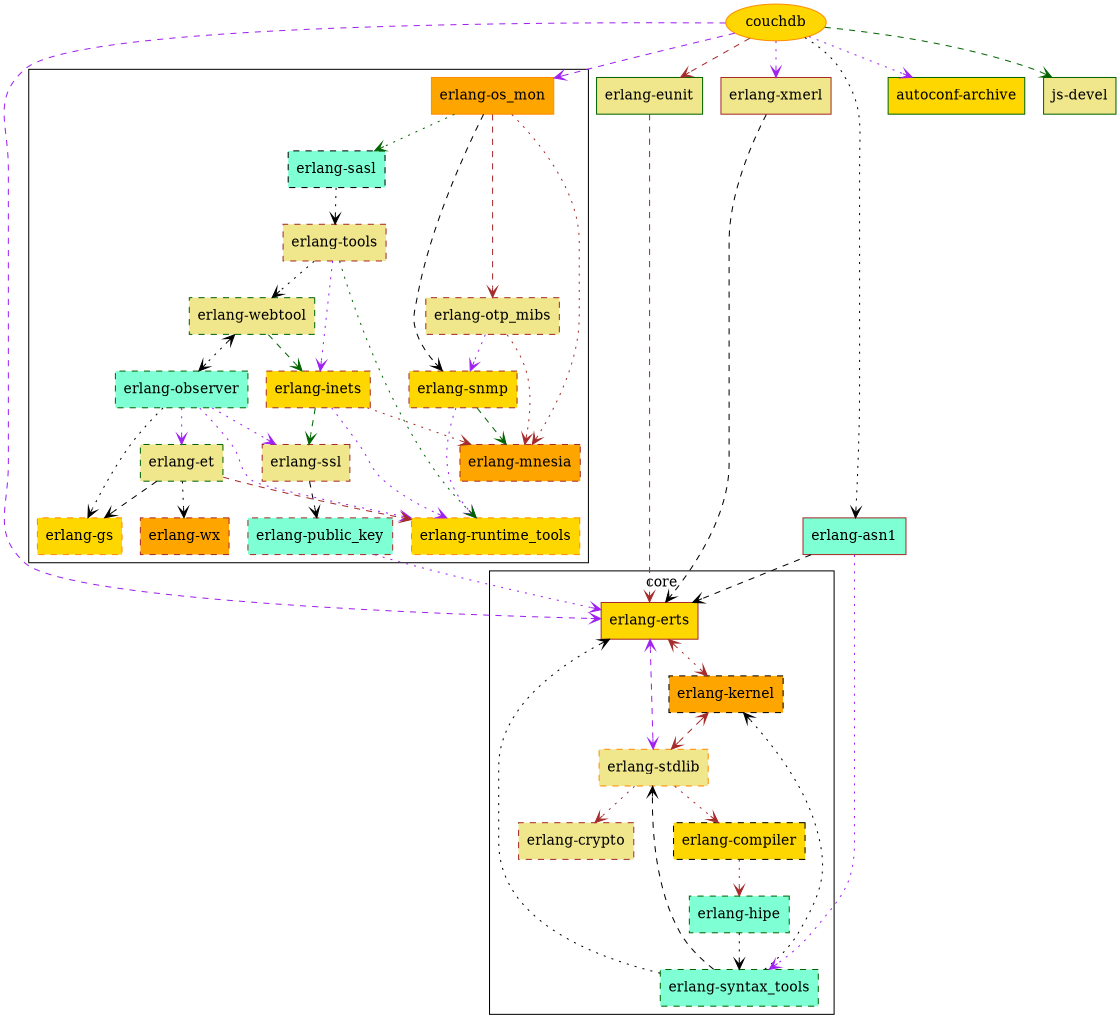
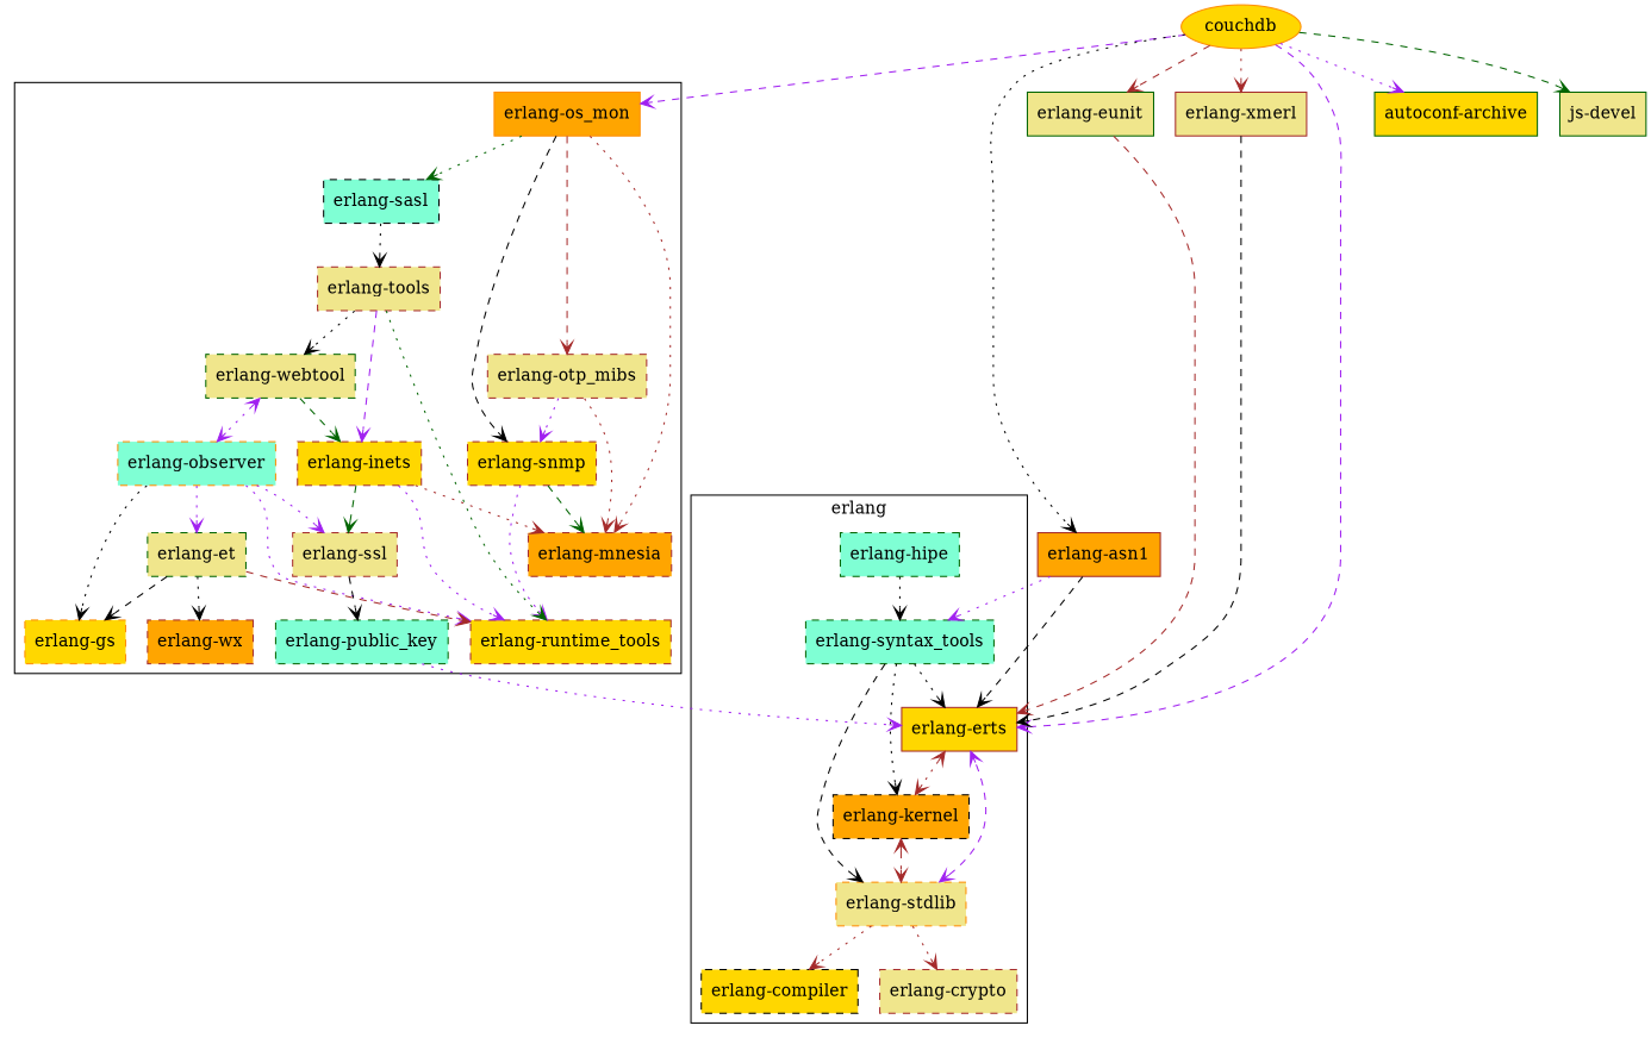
  digraph {
    compound=true
    node [color=brown fillcolor=khaki shape=box style="dashed,filled"]
    edge [arrowhead=open arrowtail=open color=black style=dotted]
    "erlang-erts" [fillcolor=gold style="solid,filled"]
    "erlang-kernel" [color=black fillcolor=orange]
    "erlang-stdlib" [color=darkorange]
    "erlang-compiler" [color=black fillcolor=gold]
    "erlang-crypto"
    "erlang-hipe" [color=darkgreen fillcolor=aquamarine]
    "erlang-syntax_tools" [color=darkgreen fillcolor=aquamarine]
    "erlang-os_mon" [color=darkorange fillcolor=orange style="solid,filled"]
    "erlang-mnesia" [fillcolor=orange]
    "erlang-snmp" [fillcolor=gold]
    "erlang-sasl" [color=black fillcolor=aquamarine]
    "erlang-otp_mibs"
-   "erlang-runtime_tools" [color=darkorange fillcolor=gold]
+   "erlang-runtime_tools" [fillcolor=gold]
    "erlang-tools"
    "erlang-webtool" [color=darkgreen]
    "erlang-inets" [fillcolor=gold]
-   "erlang-observer" [color=darkgreen fillcolor=aquamarine]
+   "erlang-observer" [color=darkorange fillcolor=aquamarine]
    "erlang-ssl"
    "erlang-gs" [color=darkorange fillcolor=gold]
    "erlang-et" [color=darkgreen]
-   "erlang-public_key" [fillcolor=aquamarine]
+   "erlang-public_key" [color=darkgreen fillcolor=aquamarine]
    "erlang-wx" [fillcolor=orange]
    couchdb [color=darkorange fillcolor=gold shape=oval style="solid,filled"]
    "autoconf-archive" [color=darkgreen fillcolor=gold style="solid,filled"]
    "js-devel" [color=darkgreen style="solid,filled"]
-   "erlang-asn1" [fillcolor=aquamarine style="solid,filled"]
+   "erlang-asn1" [fillcolor=orange style="solid,filled"]
    "erlang-eunit" [color=darkgreen style="solid,filled"]
    "erlang-xmerl" [style="solid,filled"]
    subgraph cluster_1 {
-     label=core
+     label=erlang
      "erlang-erts"
      "erlang-kernel"
      "erlang-stdlib"
      "erlang-compiler"
      "erlang-crypto"
      "erlang-hipe"
      "erlang-syntax_tools"
    }
    subgraph cluster_2 {
      "erlang-os_mon"
      "erlang-mnesia"
      "erlang-snmp"
      "erlang-sasl"
      "erlang-otp_mibs"
      "erlang-runtime_tools"
      "erlang-tools"
      "erlang-webtool"
      "erlang-inets"
      "erlang-observer"
      "erlang-ssl"
      "erlang-gs"
      "erlang-et"
      "erlang-public_key"
      "erlang-wx"
    }
    "erlang-erts" -> "erlang-kernel" [color=brown dir=both]
    "erlang-kernel" -> "erlang-stdlib" [color=brown dir=both style=dashed]
    "erlang-stdlib" -> "erlang-erts" [color=purple dir=both style=dashed]
    "erlang-stdlib" -> "erlang-compiler" [color=brown]
    "erlang-stdlib" -> "erlang-crypto" [color=brown]
-   "erlang-compiler" -> "erlang-hipe" [color=brown]
    "erlang-hipe" -> "erlang-syntax_tools"
    "erlang-syntax_tools" -> "erlang-erts"
    "erlang-syntax_tools" -> "erlang-kernel"
    "erlang-syntax_tools" -> "erlang-stdlib" [style=dashed]
    "erlang-os_mon" -> "erlang-mnesia" [color=brown]
    "erlang-os_mon" -> "erlang-snmp" [style=dashed]
    "erlang-os_mon" -> "erlang-sasl" [color=darkgreen]
    "erlang-os_mon" -> "erlang-otp_mibs" [color=brown style=dashed]
    "erlang-snmp" -> "erlang-mnesia" [color=darkgreen style=dashed]
    "erlang-snmp" -> "erlang-runtime_tools" [color=purple]
    "erlang-sasl" -> "erlang-tools"
    "erlang-otp_mibs" -> "erlang-mnesia" [color=brown]
    "erlang-otp_mibs" -> "erlang-snmp" [color=purple]
    "erlang-tools" -> "erlang-runtime_tools" [color=darkgreen]
    "erlang-tools" -> "erlang-webtool"
-   "erlang-tools" -> "erlang-inets" [color=purple]
+   "erlang-tools" -> "erlang-inets" [color=purple style=dashed]
    "erlang-webtool" -> "erlang-inets" [color=darkgreen style=dashed]
-   "erlang-webtool" -> "erlang-observer" [dir=both]
+   "erlang-webtool" -> "erlang-observer" [color=purple dir=both]
    "erlang-inets" -> "erlang-mnesia" [color=brown]
    "erlang-inets" -> "erlang-runtime_tools" [color=purple]
    "erlang-inets" -> "erlang-ssl" [color=darkgreen style=dashed]
    "erlang-observer" -> "erlang-runtime_tools" [color=purple]
    "erlang-observer" -> "erlang-ssl" [color=purple]
    "erlang-observer" -> "erlang-gs"
    "erlang-observer" -> "erlang-et" [color=purple]
    "erlang-ssl" -> "erlang-public_key" [style=dashed]
    "erlang-et" -> "erlang-runtime_tools" [color=brown style=dashed]
    "erlang-et" -> "erlang-gs" [style=dashed]
    "erlang-et" -> "erlang-wx"
    "erlang-public_key" -> "erlang-erts" [color=purple]
    couchdb -> "erlang-erts" [color=purple style=dashed]
    couchdb -> "erlang-os_mon" [color=purple style=dashed]
    couchdb -> "autoconf-archive" [color=purple]
    couchdb -> "js-devel" [color=darkgreen style=dashed]
    couchdb -> "erlang-asn1"
    couchdb -> "erlang-eunit" [color=brown style=dashed]
-   couchdb -> "erlang-xmerl" [color=purple]
+   couchdb -> "erlang-xmerl" [color=brown]
    "erlang-asn1" -> "erlang-erts" [style=dashed]
    "erlang-asn1" -> "erlang-syntax_tools" [color=purple]
    "erlang-eunit" -> "erlang-erts" [color=brown style=dashed]
    "erlang-xmerl" -> "erlang-erts" [style=dashed]
  }
